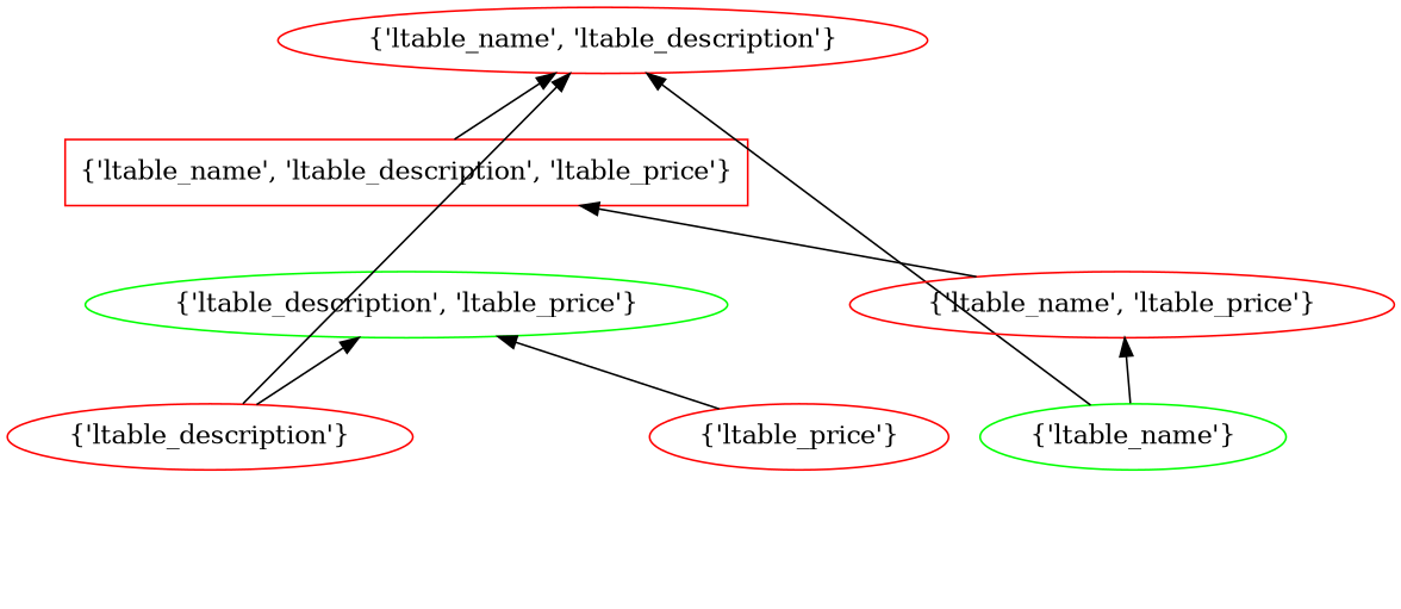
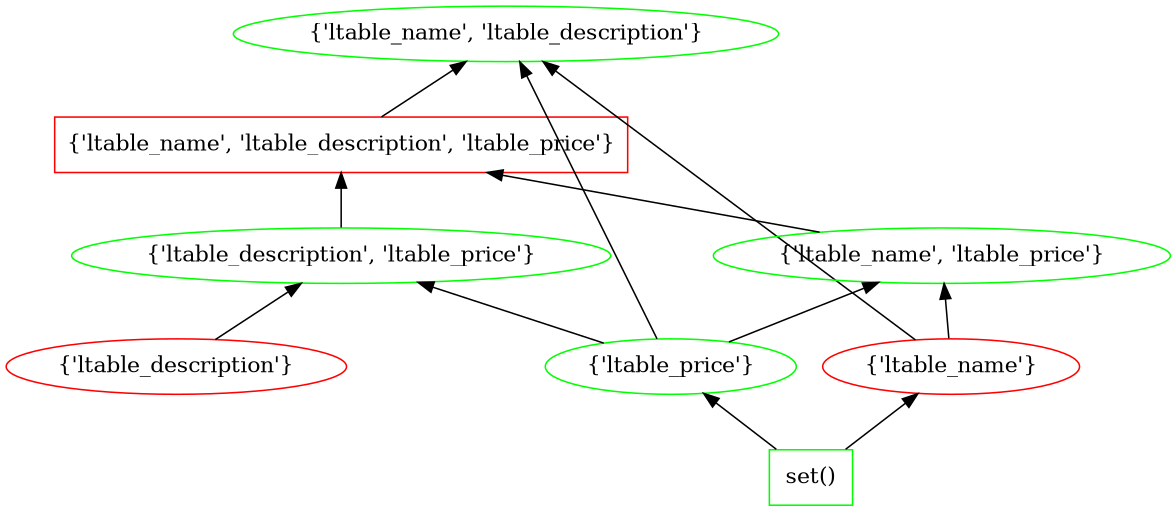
  digraph {
    rankdir=BT
    splines=line
    node [color=red]
    "{'ltable_name', 'ltable_description', 'ltable_price'}" [shape=box]
-   "{'ltable_name', 'ltable_description'}"
-   "{'ltable_name'}" [color=green]
-   "{'ltable_price'}"
-   "{'ltable_name', 'ltable_price'}"
+   "{'ltable_name', 'ltable_description'}" [color=green]
+   "set()" [color=green shape=box]
+   "{'ltable_name'}"
+   "{'ltable_price'}" [color=green]
+   "{'ltable_name', 'ltable_price'}" [color=green]
    "{'ltable_description'}"
    "{'ltable_description', 'ltable_price'}" [color=green]
    "{'ltable_name', 'ltable_description', 'ltable_price'}" -> "{'ltable_name', 'ltable_description'}"
+   "set()" -> "{'ltable_name'}"
+   "set()" -> "{'ltable_price'}"
    "{'ltable_name'}" -> "{'ltable_name', 'ltable_description'}"
    "{'ltable_name'}" -> "{'ltable_name', 'ltable_price'}"
+   "{'ltable_price'}" -> "{'ltable_name', 'ltable_price'}"
    "{'ltable_price'}" -> "{'ltable_description', 'ltable_price'}"
    "{'ltable_name', 'ltable_price'}" -> "{'ltable_name', 'ltable_description', 'ltable_price'}"
-   "{'ltable_description'}" -> "{'ltable_name', 'ltable_description'}"
+   "{'ltable_price'}" -> "{'ltable_name', 'ltable_description'}"
    "{'ltable_description'}" -> "{'ltable_description', 'ltable_price'}"
+   "{'ltable_description', 'ltable_price'}" -> "{'ltable_name', 'ltable_description', 'ltable_price'}"
  }
